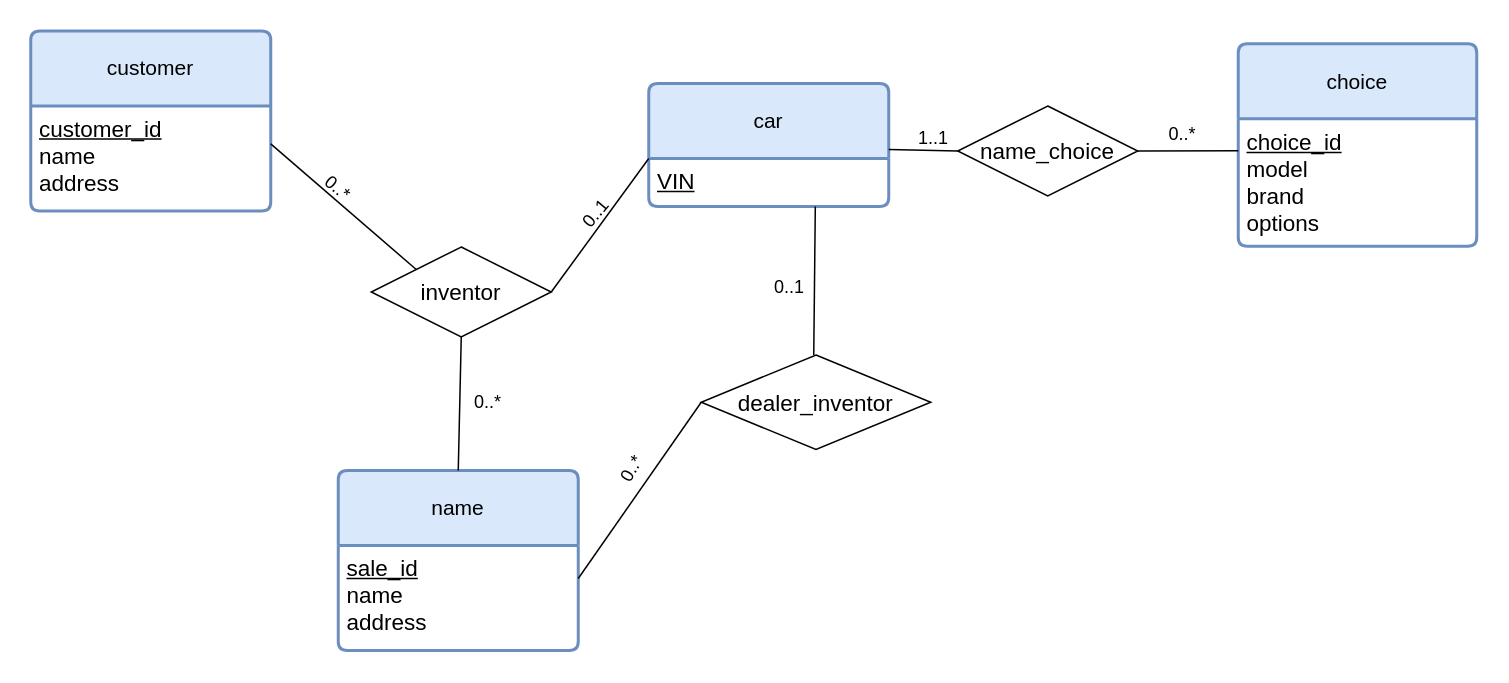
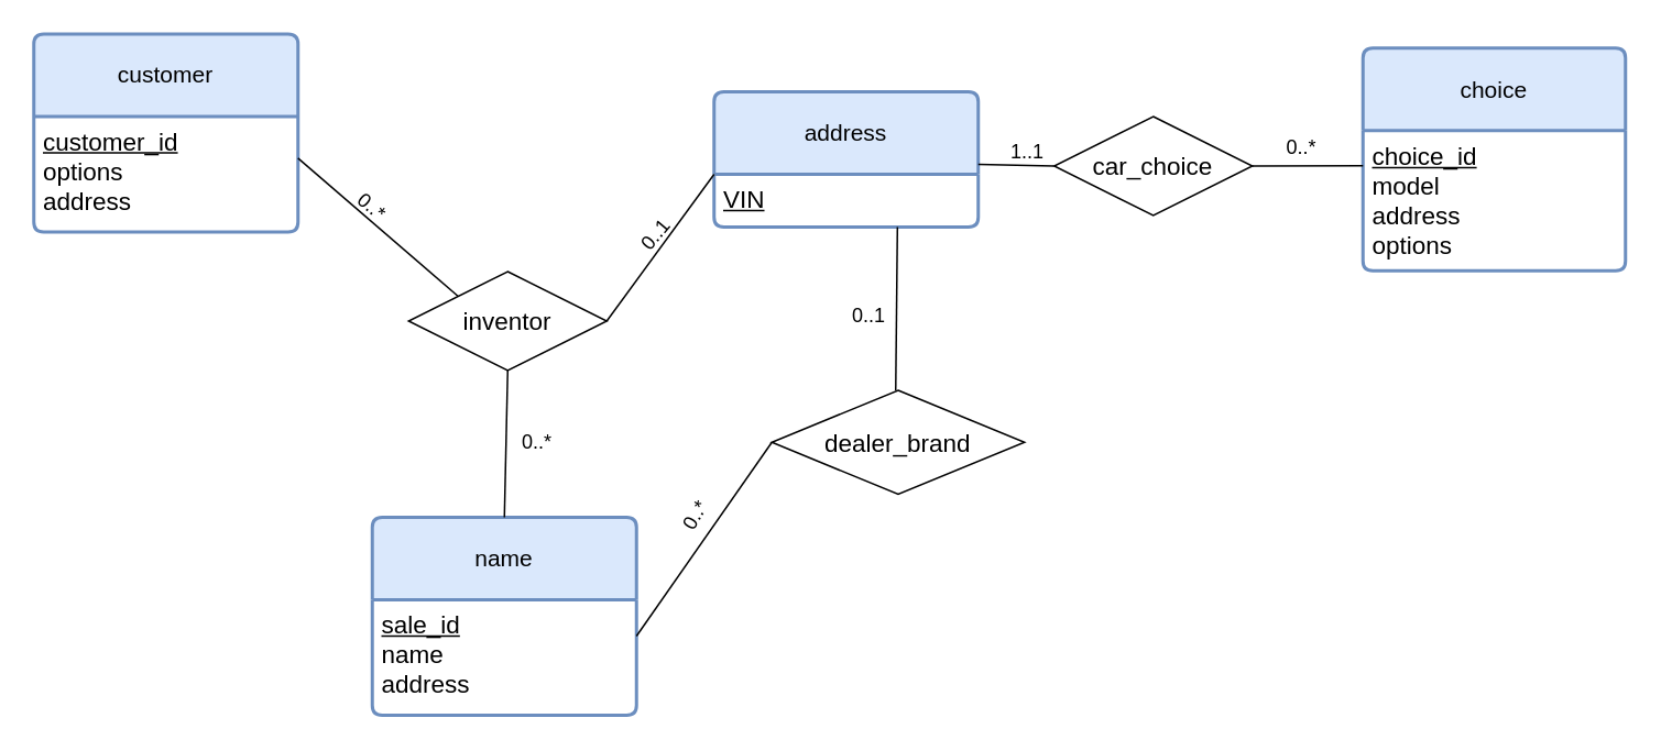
  <mxCell id="0" />
  <mxCell id="1" parent="0" />
- <mxCell id="2" value="car" style="swimlane;childLayout=stackLayout;horizontal=1;startSize=50;horizontalStack=0;rounded=1;fontSize=14;fontStyle=0;strokeWidth=2;resizeParent=0;resizeLast=1;shadow=0;dashed=0;align=center;arcSize=4;whiteSpace=wrap;html=1;fillColor=#dae8fc;strokeColor=#6c8ebf;" vertex="1" parent="1"><mxGeometry x="432" y="55" width="160" height="82" as="geometry" /></mxCell>
+ <mxCell id="2" value="address" style="swimlane;childLayout=stackLayout;horizontal=1;startSize=50;horizontalStack=0;rounded=1;fontSize=14;fontStyle=0;strokeWidth=2;resizeParent=0;resizeLast=1;shadow=0;dashed=0;align=center;arcSize=4;whiteSpace=wrap;html=1;fillColor=#dae8fc;strokeColor=#6c8ebf;" vertex="1" parent="1"><mxGeometry x="432" y="55" width="160" height="82" as="geometry" /></mxCell>
  <mxCell id="3" value="&lt;span style=&quot;font-size: 15px;&quot;&gt;&lt;u&gt;VIN&lt;/u&gt;&lt;/span&gt;&lt;br&gt;&lt;div&gt;&lt;br&gt;&lt;/div&gt;" style="align=left;strokeColor=none;fillColor=none;spacingLeft=4;spacingRight=4;fontSize=12;verticalAlign=top;resizable=0;rotatable=0;part=1;html=1;whiteSpace=wrap;" vertex="1" parent="2"><mxGeometry y="50" width="160" height="32" as="geometry" /></mxCell>
  <mxCell id="4" value="choice" style="swimlane;childLayout=stackLayout;horizontal=1;startSize=50;horizontalStack=0;rounded=1;fontSize=14;fontStyle=0;strokeWidth=2;resizeParent=0;resizeLast=1;shadow=0;dashed=0;align=center;arcSize=4;whiteSpace=wrap;html=1;fillColor=#dae8fc;strokeColor=#6c8ebf;" vertex="1" parent="1"><mxGeometry x="825" y="28.5" width="159" height="135" as="geometry" /></mxCell>
- <mxCell id="5" value="&lt;div&gt;&lt;span style=&quot;font-size: 15px;&quot;&gt;&lt;u&gt;choice_id&lt;/u&gt;&lt;/span&gt;&lt;/div&gt;&lt;div&gt;&lt;span style=&quot;font-size: 15px;&quot;&gt;model&lt;/span&gt;&lt;/div&gt;&lt;div&gt;&lt;span style=&quot;font-size: 15px;&quot;&gt;brand&lt;/span&gt;&lt;/div&gt;&lt;div&gt;&lt;span style=&quot;font-size: 15px;&quot;&gt;options&lt;/span&gt;&lt;/div&gt;" style="align=left;strokeColor=none;fillColor=none;spacingLeft=4;spacingRight=4;fontSize=12;verticalAlign=top;resizable=0;rotatable=0;part=1;html=1;whiteSpace=wrap;" vertex="1" parent="4"><mxGeometry y="50" width="159" height="85" as="geometry" /></mxCell>
+ <mxCell id="5" value="&lt;div&gt;&lt;span style=&quot;font-size: 15px;&quot;&gt;&lt;u&gt;choice_id&lt;/u&gt;&lt;/span&gt;&lt;/div&gt;&lt;div&gt;&lt;span style=&quot;font-size: 15px;&quot;&gt;model&lt;/span&gt;&lt;/div&gt;&lt;div&gt;&lt;span style=&quot;font-size: 15px;&quot;&gt;address&lt;/span&gt;&lt;/div&gt;&lt;div&gt;&lt;span style=&quot;font-size: 15px;&quot;&gt;options&lt;/span&gt;&lt;/div&gt;" style="align=left;strokeColor=none;fillColor=none;spacingLeft=4;spacingRight=4;fontSize=12;verticalAlign=top;resizable=0;rotatable=0;part=1;html=1;whiteSpace=wrap;" vertex="1" parent="4"><mxGeometry y="50" width="159" height="85" as="geometry" /></mxCell>
  <mxCell id="6" value="customer" style="swimlane;childLayout=stackLayout;horizontal=1;startSize=50;horizontalStack=0;rounded=1;fontSize=14;fontStyle=0;strokeWidth=2;resizeParent=0;resizeLast=1;shadow=0;dashed=0;align=center;arcSize=4;whiteSpace=wrap;html=1;fillColor=#dae8fc;strokeColor=#6c8ebf;" vertex="1" parent="1"><mxGeometry x="20" y="20" width="160" height="120" as="geometry" /></mxCell>
- <mxCell id="7" value="&lt;div&gt;&lt;font style=&quot;font-size: 15px;&quot;&gt;&lt;u&gt;customer_id&lt;/u&gt;&lt;/font&gt;&lt;/div&gt;&lt;div&gt;&lt;span style=&quot;font-size: 15px;&quot;&gt;name&lt;/span&gt;&lt;/div&gt;&lt;div&gt;&lt;span style=&quot;font-size: 15px;&quot;&gt;address&lt;/span&gt;&lt;/div&gt;" style="align=left;strokeColor=none;fillColor=none;spacingLeft=4;spacingRight=4;fontSize=12;verticalAlign=top;resizable=0;rotatable=0;part=1;html=1;whiteSpace=wrap;" vertex="1" parent="6"><mxGeometry y="50" width="160" height="70" as="geometry" /></mxCell>
+ <mxCell id="7" value="&lt;div&gt;&lt;font style=&quot;font-size: 15px;&quot;&gt;&lt;u&gt;customer_id&lt;/u&gt;&lt;/font&gt;&lt;/div&gt;&lt;div&gt;&lt;span style=&quot;font-size: 15px;&quot;&gt;options&lt;/span&gt;&lt;/div&gt;&lt;div&gt;&lt;span style=&quot;font-size: 15px;&quot;&gt;address&lt;/span&gt;&lt;/div&gt;" style="align=left;strokeColor=none;fillColor=none;spacingLeft=4;spacingRight=4;fontSize=12;verticalAlign=top;resizable=0;rotatable=0;part=1;html=1;whiteSpace=wrap;" vertex="1" parent="6"><mxGeometry y="50" width="160" height="70" as="geometry" /></mxCell>
  <mxCell id="8" value="name" style="swimlane;childLayout=stackLayout;horizontal=1;startSize=50;horizontalStack=0;rounded=1;fontSize=14;fontStyle=0;strokeWidth=2;resizeParent=0;resizeLast=1;shadow=0;dashed=0;align=center;arcSize=4;whiteSpace=wrap;html=1;fillColor=#dae8fc;strokeColor=#6c8ebf;" vertex="1" parent="1"><mxGeometry x="225" y="313" width="160" height="120" as="geometry" /></mxCell>
  <mxCell id="9" value="&lt;span style=&quot;font-size: 15px;&quot;&gt;&lt;u&gt;sale_id&lt;/u&gt;&lt;/span&gt;&lt;br&gt;&lt;div&gt;&lt;span style=&quot;font-size: 15px;&quot;&gt;name&lt;/span&gt;&lt;/div&gt;&lt;div&gt;&lt;span style=&quot;font-size: 15px;&quot;&gt;address&lt;/span&gt;&lt;/div&gt;" style="align=left;strokeColor=none;fillColor=none;spacingLeft=4;spacingRight=4;fontSize=12;verticalAlign=top;resizable=0;rotatable=0;part=1;html=1;whiteSpace=wrap;" vertex="1" parent="8"><mxGeometry y="50" width="160" height="70" as="geometry" /></mxCell>
  <mxCell id="10" value="&lt;font style=&quot;font-size: 15px;&quot;&gt;inventor&lt;/font&gt;" style="shape=rhombus;perimeter=rhombusPerimeter;whiteSpace=wrap;html=1;align=center;" vertex="1" parent="1"><mxGeometry x="247" y="164" width="120" height="60" as="geometry" /></mxCell>
- <mxCell id="11" value="&lt;font style=&quot;font-size: 15px;&quot;&gt;name_choice&lt;/font&gt;" style="shape=rhombus;perimeter=rhombusPerimeter;whiteSpace=wrap;html=1;align=center;" vertex="1" parent="1"><mxGeometry x="638" y="70" width="120" height="60" as="geometry" /></mxCell>
- <mxCell id="12" value="&lt;font style=&quot;font-size: 15px;&quot;&gt;dealer_inventor&lt;/font&gt;" style="shape=rhombus;perimeter=rhombusPerimeter;whiteSpace=wrap;html=1;align=center;" vertex="1" parent="1"><mxGeometry x="467" y="236" width="153" height="63" as="geometry" /></mxCell>
+ <mxCell id="11" value="&lt;font style=&quot;font-size: 15px;&quot;&gt;car_choice&lt;/font&gt;" style="shape=rhombus;perimeter=rhombusPerimeter;whiteSpace=wrap;html=1;align=center;" vertex="1" parent="1"><mxGeometry x="638" y="70" width="120" height="60" as="geometry" /></mxCell>
+ <mxCell id="12" value="&lt;font style=&quot;font-size: 15px;&quot;&gt;dealer_brand&lt;/font&gt;" style="shape=rhombus;perimeter=rhombusPerimeter;whiteSpace=wrap;html=1;align=center;" vertex="1" parent="1"><mxGeometry x="467" y="236" width="153" height="63" as="geometry" /></mxCell>
  <mxCell id="13" value="" style="endArrow=none;html=1;rounded=0;entryX=0;entryY=0;entryDx=0;entryDy=0;" edge="1" parent="1" target="10"><mxGeometry relative="1" as="geometry"><mxPoint x="180" y="95.29" as="sourcePoint" /><mxPoint x="340" y="95.29" as="targetPoint" /></mxGeometry></mxCell>
  <mxCell id="14" value="" style="resizable=0;html=1;whiteSpace=wrap;align=left;verticalAlign=bottom;" connectable="0" vertex="1" parent="13"><mxGeometry x="-1" relative="1" as="geometry" /></mxCell>
  <mxCell id="15" value="0..*" style="text;html=1;align=center;verticalAlign=middle;whiteSpace=wrap;rounded=0;rotation=40;" vertex="1" parent="1"><mxGeometry x="195" y="110" width="60" height="30" as="geometry" /></mxCell>
  <mxCell id="16" value="0..1" style="text;html=1;align=center;verticalAlign=middle;whiteSpace=wrap;rounded=0;rotation=-50;" vertex="1" parent="1"><mxGeometry x="367" y="127" width="60" height="30" as="geometry" /></mxCell>
  <mxCell id="17" value="" style="endArrow=none;html=1;rounded=0;entryX=0;entryY=0;entryDx=0;entryDy=0;" edge="1" parent="1" target="3"><mxGeometry width="50" height="50" relative="1" as="geometry"><mxPoint x="367" y="194" as="sourcePoint" /><mxPoint x="417" y="144" as="targetPoint" /></mxGeometry></mxCell>
  <mxCell id="18" value="" style="endArrow=none;html=1;rounded=0;exitX=0.5;exitY=0;exitDx=0;exitDy=0;" edge="1" parent="1" source="8"><mxGeometry width="50" height="50" relative="1" as="geometry"><mxPoint x="257" y="274" as="sourcePoint" /><mxPoint x="307" y="224" as="targetPoint" /></mxGeometry></mxCell>
  <mxCell id="19" value="0..*" style="text;html=1;align=center;verticalAlign=middle;whiteSpace=wrap;rounded=0;rotation=0;" vertex="1" parent="1"><mxGeometry x="295" y="252.5" width="60" height="30" as="geometry" /></mxCell>
  <mxCell id="20" value="" style="endArrow=none;html=1;rounded=0;entryX=0;entryY=0.5;entryDx=0;entryDy=0;" edge="1" parent="1" target="12"><mxGeometry width="50" height="50" relative="1" as="geometry"><mxPoint x="385" y="385" as="sourcePoint" /><mxPoint x="435" y="335" as="targetPoint" /></mxGeometry></mxCell>
  <mxCell id="21" value="0..*" style="text;html=1;align=center;verticalAlign=middle;whiteSpace=wrap;rounded=0;rotation=-60;" vertex="1" parent="1"><mxGeometry x="391" y="297" width="60" height="30" as="geometry" /></mxCell>
  <mxCell id="22" value="" style="endArrow=none;html=1;rounded=0;entryX=0.694;entryY=1.002;entryDx=0;entryDy=0;entryPerimeter=0;" edge="1" parent="1" target="3"><mxGeometry width="50" height="50" relative="1" as="geometry"><mxPoint x="542" y="236" as="sourcePoint" /><mxPoint x="592" y="186" as="targetPoint" /></mxGeometry></mxCell>
  <mxCell id="23" value="0..1" style="text;html=1;align=center;verticalAlign=middle;whiteSpace=wrap;rounded=0;rotation=0;" vertex="1" parent="1"><mxGeometry x="496" y="176" width="60" height="30" as="geometry" /></mxCell>
  <mxCell id="24" value="" style="endArrow=none;html=1;rounded=0;entryX=0;entryY=0.5;entryDx=0;entryDy=0;" edge="1" parent="1" target="11"><mxGeometry width="50" height="50" relative="1" as="geometry"><mxPoint x="592" y="99" as="sourcePoint" /><mxPoint x="642" y="49" as="targetPoint" /></mxGeometry></mxCell>
  <mxCell id="25" value="1..1" style="text;html=1;align=center;verticalAlign=middle;whiteSpace=wrap;rounded=0;rotation=0;" vertex="1" parent="1"><mxGeometry x="592" y="77" width="60" height="30" as="geometry" /></mxCell>
  <mxCell id="26" value="0..*" style="text;html=1;align=center;verticalAlign=middle;whiteSpace=wrap;rounded=0;rotation=0;" vertex="1" parent="1"><mxGeometry x="758" y="74" width="60" height="30" as="geometry" /></mxCell>
  <mxCell id="27" value="" style="endArrow=none;html=1;rounded=0;entryX=0;entryY=0.25;entryDx=0;entryDy=0;" edge="1" parent="1" target="5"><mxGeometry width="50" height="50" relative="1" as="geometry"><mxPoint x="758" y="100" as="sourcePoint" /><mxPoint x="808" y="50" as="targetPoint" /></mxGeometry></mxCell>
